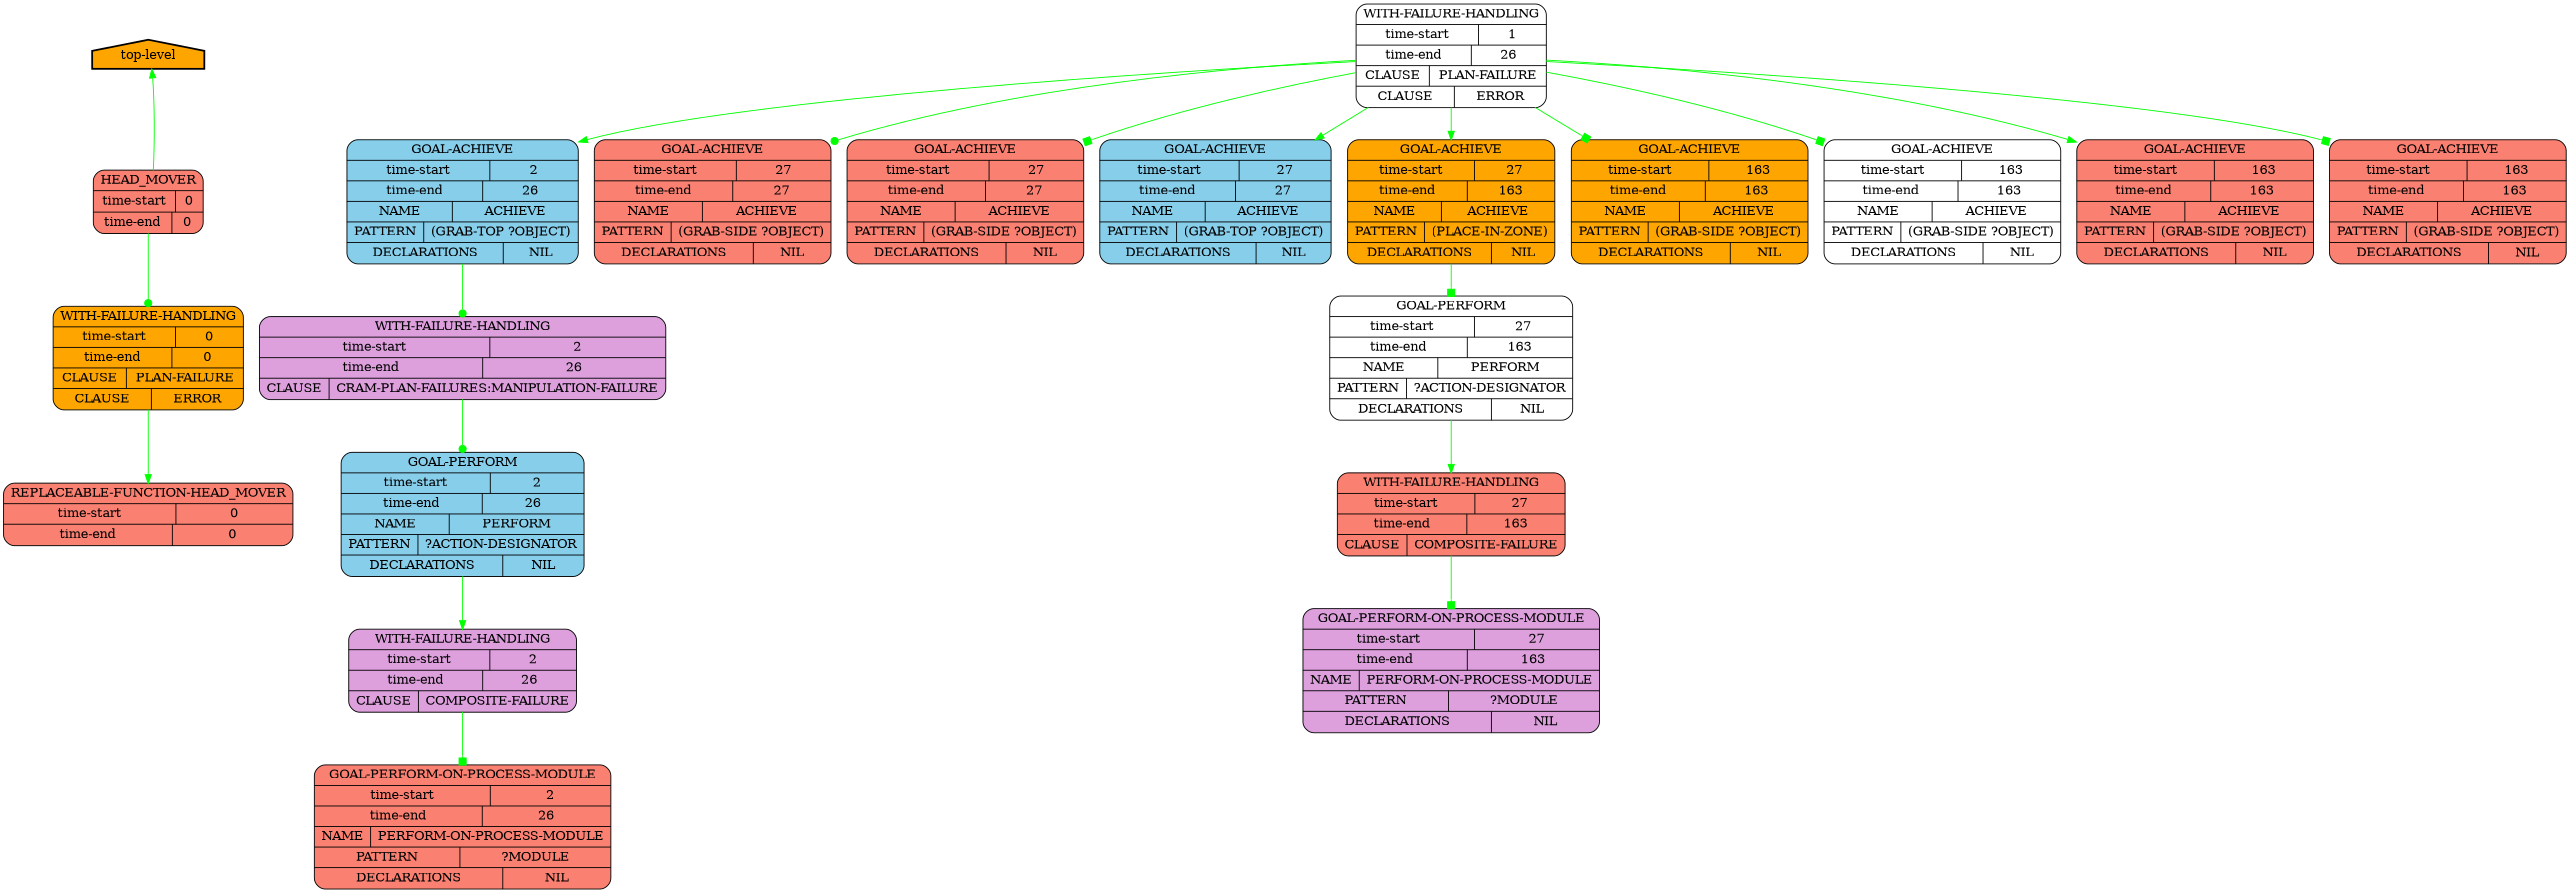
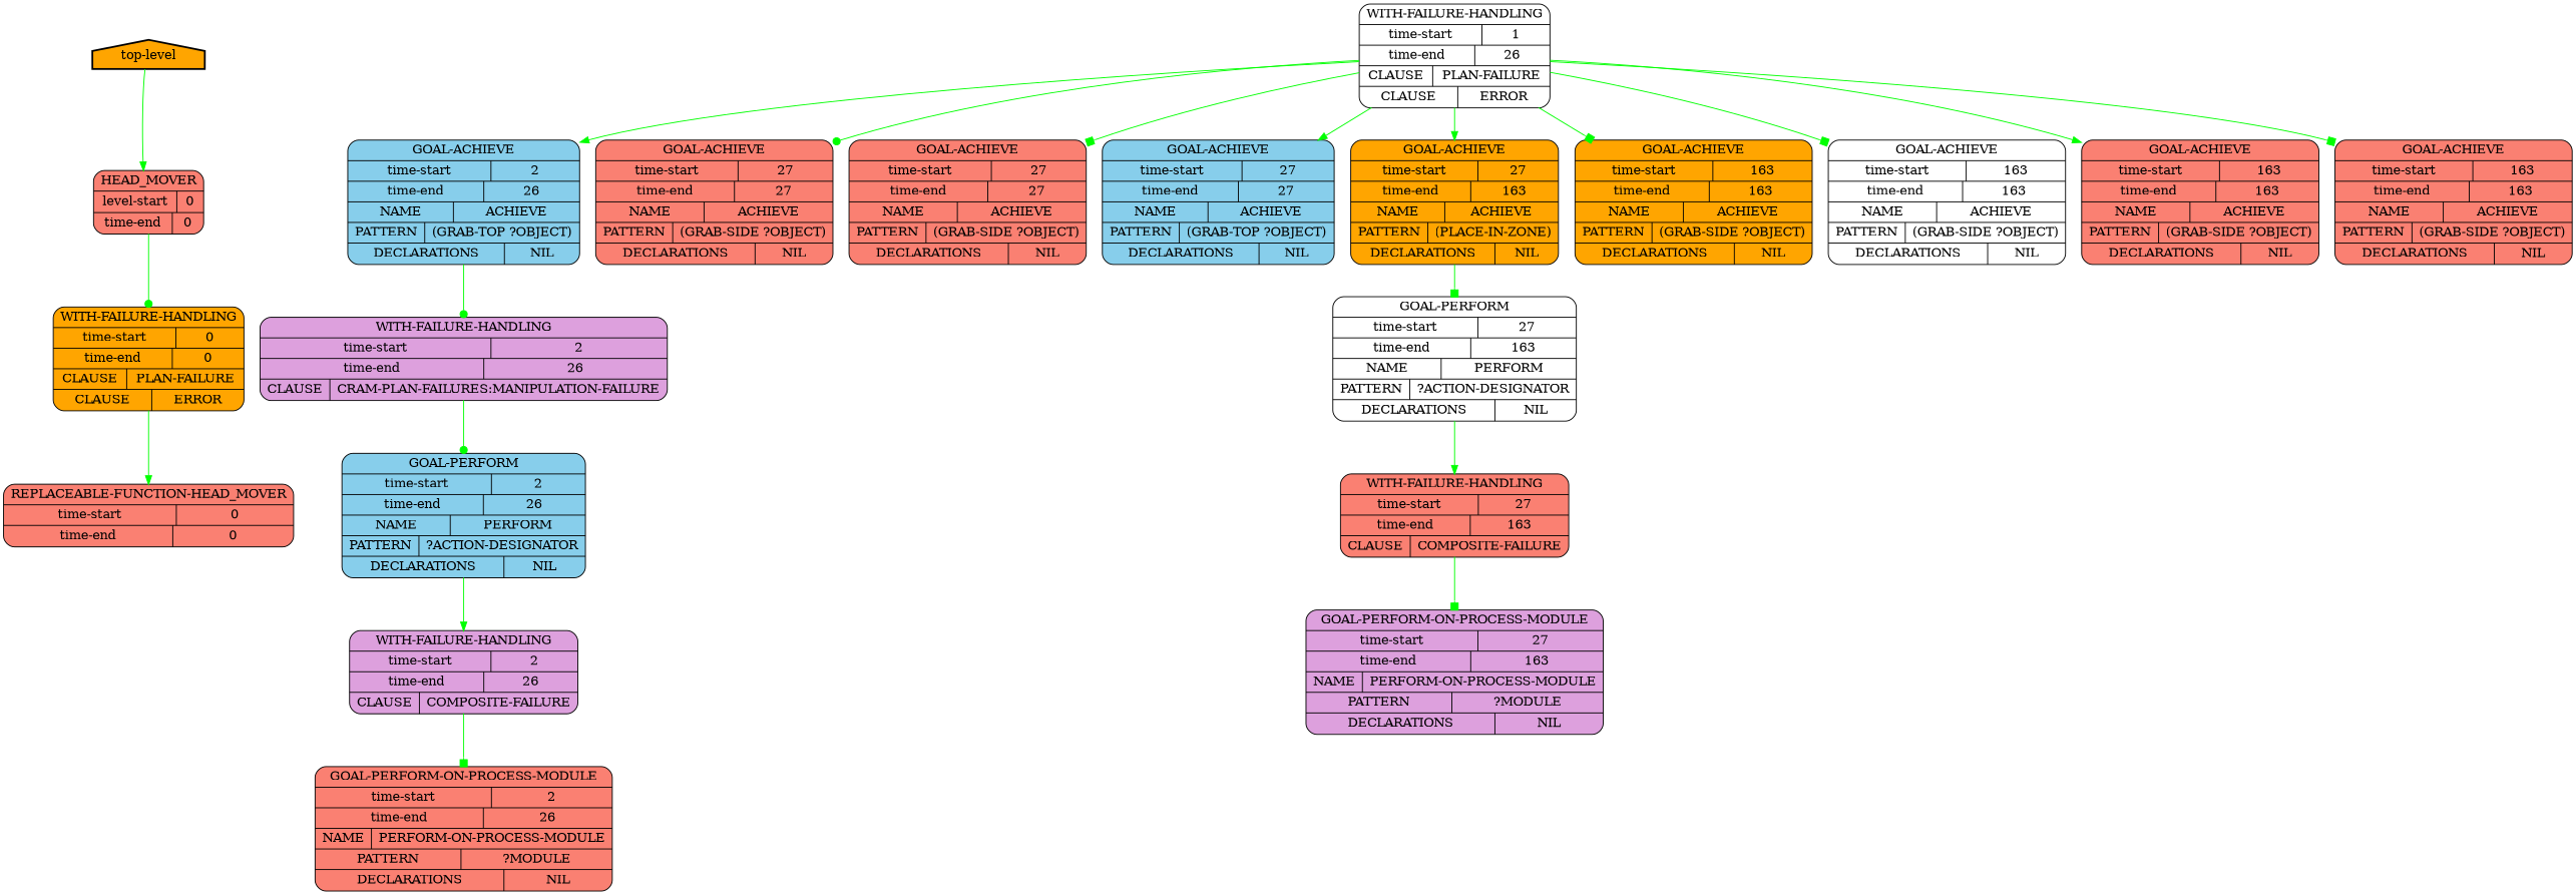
  digraph {
    node [fillcolor=salmon shape=Mrecord style=filled]
    edge [arrowhead=normal color=green]
    n1 [fillcolor=orange label="top-level" shape=house style="bold,filled"]
-   n2 [label="{HEAD_MOVER|{time-start | 0}|{time-end | 0}}"]
+   n2 [label="{HEAD_MOVER|{level-start | 0}|{time-end | 0}}"]
    n3 [fillcolor=orange label="{WITH-FAILURE-HANDLING|{time-start | 0}|{time-end | 0}|{CLAUSE | PLAN-FAILURE}|{CLAUSE | ERROR}}"]
    n4 [label="{REPLACEABLE-FUNCTION-HEAD_MOVER|{time-start | 0}|{time-end | 0}}"]
    n5 [fillcolor=white label="{WITH-FAILURE-HANDLING|{time-start | 1}|{time-end | 26}|{CLAUSE | PLAN-FAILURE}|{CLAUSE | ERROR}}"]
    n6 [fillcolor=skyblue label="{GOAL-ACHIEVE|{time-start | 2}|{time-end | 26}|{NAME | ACHIEVE}|{PATTERN | (GRAB-TOP ?OBJECT)}|{DECLARATIONS | NIL}}"]
    n7 [label="{GOAL-ACHIEVE|{time-start | 27}|{time-end | 27}|{NAME | ACHIEVE}|{PATTERN | (GRAB-SIDE ?OBJECT)}|{DECLARATIONS | NIL}}"]
    n8 [label="{GOAL-ACHIEVE|{time-start | 27}|{time-end | 27}|{NAME | ACHIEVE}|{PATTERN | (GRAB-SIDE ?OBJECT)}|{DECLARATIONS | NIL}}"]
    n9 [fillcolor=skyblue label="{GOAL-ACHIEVE|{time-start | 27}|{time-end | 27}|{NAME | ACHIEVE}|{PATTERN | (GRAB-TOP ?OBJECT)}|{DECLARATIONS | NIL}}"]
    n10 [fillcolor=orange label="{GOAL-ACHIEVE|{time-start | 27}|{time-end | 163}|{NAME | ACHIEVE}|{PATTERN | (PLACE-IN-ZONE)}|{DECLARATIONS | NIL}}"]
    n11 [fillcolor=orange label="{GOAL-ACHIEVE|{time-start | 163}|{time-end | 163}|{NAME | ACHIEVE}|{PATTERN | (GRAB-SIDE ?OBJECT)}|{DECLARATIONS | NIL}}"]
    n12 [fillcolor=white label="{GOAL-ACHIEVE|{time-start | 163}|{time-end | 163}|{NAME | ACHIEVE}|{PATTERN | (GRAB-SIDE ?OBJECT)}|{DECLARATIONS | NIL}}"]
    n13 [label="{GOAL-ACHIEVE|{time-start | 163}|{time-end | 163}|{NAME | ACHIEVE}|{PATTERN | (GRAB-SIDE ?OBJECT)}|{DECLARATIONS | NIL}}"]
    n14 [label="{GOAL-ACHIEVE|{time-start | 163}|{time-end | 163}|{NAME | ACHIEVE}|{PATTERN | (GRAB-SIDE ?OBJECT)}|{DECLARATIONS | NIL}}"]
    n15 [fillcolor=plum label="{WITH-FAILURE-HANDLING|{time-start | 2}|{time-end | 26}|{CLAUSE | CRAM-PLAN-FAILURES:MANIPULATION-FAILURE}}"]
    n16 [fillcolor=white label="{GOAL-PERFORM|{time-start | 27}|{time-end | 163}|{NAME | PERFORM}|{PATTERN | ?ACTION-DESIGNATOR}|{DECLARATIONS | NIL}}"]
    n17 [fillcolor=skyblue label="{GOAL-PERFORM|{time-start | 2}|{time-end | 26}|{NAME | PERFORM}|{PATTERN | ?ACTION-DESIGNATOR}|{DECLARATIONS | NIL}}"]
    n18 [fillcolor=plum label="{WITH-FAILURE-HANDLING|{time-start | 2}|{time-end | 26}|{CLAUSE | COMPOSITE-FAILURE}}"]
    n19 [label="{GOAL-PERFORM-ON-PROCESS-MODULE|{time-start | 2}|{time-end | 26}|{NAME | PERFORM-ON-PROCESS-MODULE}|{PATTERN | ?MODULE}|{DECLARATIONS | NIL}}"]
    n20 [label="{WITH-FAILURE-HANDLING|{time-start | 27}|{time-end | 163}|{CLAUSE | COMPOSITE-FAILURE}}"]
    n21 [fillcolor=plum label="{GOAL-PERFORM-ON-PROCESS-MODULE|{time-start | 27}|{time-end | 163}|{NAME | PERFORM-ON-PROCESS-MODULE}|{PATTERN | ?MODULE}|{DECLARATIONS | NIL}}"]
-   n2 -> n1
+   n1 -> n2
    n2 -> n3 [arrowhead=dot]
    n3 -> n4
    n5 -> n6
    n5 -> n7 [arrowhead=dot]
    n5 -> n8 [arrowhead=box]
    n5 -> n9
    n5 -> n10
    n5 -> n11 [arrowhead=box]
    n5 -> n12 [arrowhead=box]
    n5 -> n13
    n5 -> n14 [arrowhead=box]
    n6 -> n15 [arrowhead=dot]
    n10 -> n16 [arrowhead=box]
    n15 -> n17 [arrowhead=dot]
    n16 -> n20
    n17 -> n18
    n18 -> n19 [arrowhead=box]
    n20 -> n21 [arrowhead=box]
  }
